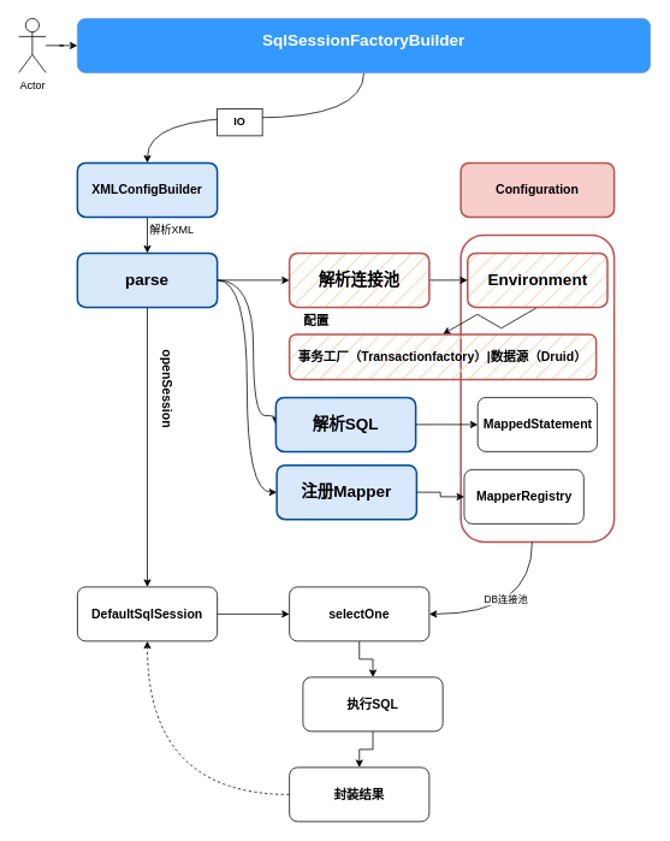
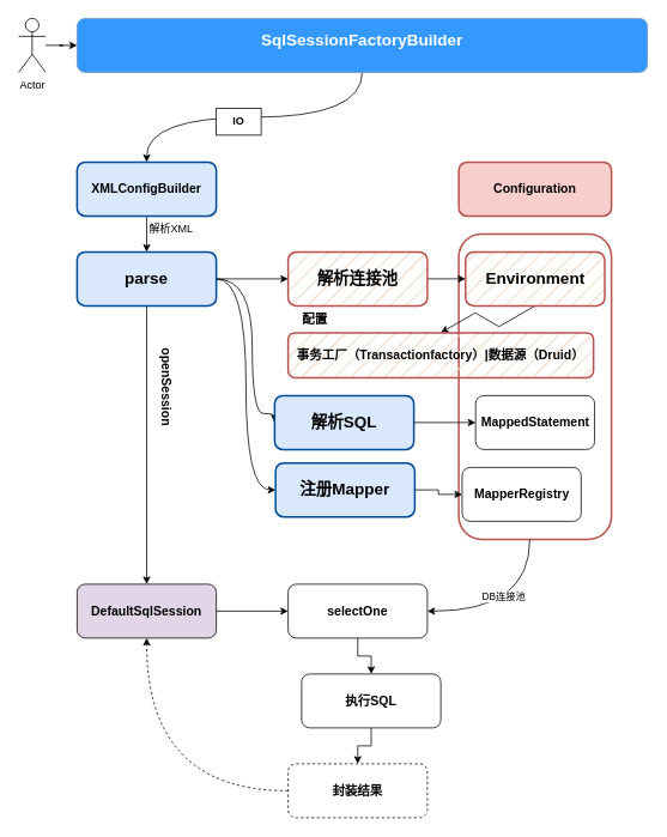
  <mxCell id="0" />
  <mxCell id="1" parent="0" />
  <mxCell id="2" value="" style="edgeStyle=orthogonalEdgeStyle;rounded=0;orthogonalLoop=1;jettySize=auto;html=1;" parent="1" source="3" target="5" edge="1"><mxGeometry relative="1" as="geometry" /></mxCell>
  <mxCell id="3" value="Actor" style="shape=umlActor;verticalLabelPosition=bottom;verticalAlign=top;html=1;outlineConnect=0;" parent="1" vertex="1"><mxGeometry x="20" y="20" width="30" height="60" as="geometry" /></mxCell>
  <mxCell id="4" style="edgeStyle=orthogonalEdgeStyle;rounded=0;orthogonalLoop=1;jettySize=auto;html=1;curved=1;" parent="1" source="5" target="7" edge="1"><mxGeometry relative="1" as="geometry"><mxPoint x="180" y="150" as="targetPoint" /></mxGeometry></mxCell>
  <mxCell id="5" value="&lt;p style=&quot;line-height: 100%;&quot;&gt;&lt;b&gt;&lt;font color=&quot;#ffffff&quot; style=&quot;font-size: 18px;&quot;&gt;SqlSessionFactoryBuilder&lt;/font&gt;&lt;/b&gt;&lt;/p&gt;" style="rounded=1;whiteSpace=wrap;html=1;verticalAlign=top;fillColor=#3399FF;strokeColor=#6c8ebf;align=center;" parent="1" vertex="1"><mxGeometry x="85" y="20" width="635" height="60" as="geometry" /></mxCell>
  <mxCell id="6" value="" style="edgeStyle=orthogonalEdgeStyle;rounded=0;orthogonalLoop=1;jettySize=auto;html=1;" parent="1" source="7" target="13" edge="1"><mxGeometry relative="1" as="geometry" /></mxCell>
  <mxCell id="7" value="&lt;b&gt;&lt;font style=&quot;font-size: 14px;&quot;&gt;XMLConfigBuilder&lt;/font&gt;&lt;/b&gt;" style="rounded=1;whiteSpace=wrap;html=1;fillColor=#dae8fc;strokeColor=#004C99;glass=0;shadow=0;gradientColor=none;strokeWidth=2;" parent="1" vertex="1"><mxGeometry x="85" y="180" width="155" height="60" as="geometry" /></mxCell>
  <mxCell id="8" value="&lt;b&gt;IO&lt;/b&gt;" style="rounded=0;whiteSpace=wrap;html=1;" parent="1" vertex="1"><mxGeometry x="240" y="120" width="50" height="30" as="geometry" /></mxCell>
  <mxCell id="9" value="" style="edgeStyle=orthogonalEdgeStyle;rounded=0;orthogonalLoop=1;jettySize=auto;html=1;curved=1;exitX=1;exitY=0.5;exitDx=0;exitDy=0;entryX=0;entryY=0.5;entryDx=0;entryDy=0;" parent="1" source="13" target="16" edge="1"><mxGeometry relative="1" as="geometry"><Array as="points"><mxPoint x="280" y="310" /><mxPoint x="280" y="460" /><mxPoint x="305" y="460" /></Array></mxGeometry></mxCell>
  <mxCell id="10" style="edgeStyle=orthogonalEdgeStyle;rounded=0;orthogonalLoop=1;jettySize=auto;html=1;exitX=1;exitY=0.5;exitDx=0;exitDy=0;curved=1;entryX=0;entryY=0.5;entryDx=0;entryDy=0;" parent="1" source="13" target="17" edge="1"><mxGeometry relative="1" as="geometry"><mxPoint x="320" y="420" as="targetPoint" /><mxPoint x="200" y="320" as="sourcePoint" /></mxGeometry></mxCell>
  <mxCell id="11" style="edgeStyle=orthogonalEdgeStyle;rounded=0;orthogonalLoop=1;jettySize=auto;html=1;entryX=0.5;entryY=0;entryDx=0;entryDy=0;" parent="1" source="13" edge="1" target="21"><mxGeometry relative="1" as="geometry"><mxPoint x="162.5" y="530" as="targetPoint" /></mxGeometry></mxCell>
  <mxCell id="12" value="" style="edgeStyle=orthogonalEdgeStyle;rounded=0;orthogonalLoop=1;jettySize=auto;html=1;" edge="1" parent="1" source="13" target="33"><mxGeometry relative="1" as="geometry" /></mxCell>
  <mxCell id="13" value="&lt;font style=&quot;font-size: 18px;&quot;&gt;&lt;b&gt;parse&lt;/b&gt;&lt;/font&gt;" style="whiteSpace=wrap;html=1;fillColor=#dae8fc;strokeColor=#004C99;rounded=1;glass=0;shadow=0;gradientColor=none;strokeWidth=2;" parent="1" vertex="1"><mxGeometry x="85" y="280" width="155" height="60" as="geometry" /></mxCell>
  <mxCell id="14" value="解析XML" style="text;html=1;align=center;verticalAlign=middle;whiteSpace=wrap;rounded=0;" parent="1" vertex="1"><mxGeometry x="160" y="240" width="60" height="30" as="geometry" /></mxCell>
  <mxCell id="15" value="&lt;b&gt;&lt;font style=&quot;font-size: 14px;&quot;&gt;Configuration&lt;/font&gt;&lt;/b&gt;" style="rounded=1;whiteSpace=wrap;html=1;fillColor=#f8cecc;strokeColor=#b85450;glass=0;shadow=0;strokeWidth=2;" parent="1" vertex="1"><mxGeometry x="510" y="180" width="170" height="60" as="geometry" /></mxCell>
  <mxCell id="16" value="&lt;font style=&quot;font-size: 18px;&quot;&gt;&lt;b&gt;解析SQL&lt;/b&gt;&lt;/font&gt;" style="whiteSpace=wrap;html=1;fillColor=#dae8fc;strokeColor=#004C99;rounded=1;glass=0;shadow=0;gradientColor=none;strokeWidth=2;" parent="1" vertex="1"><mxGeometry x="305" y="440" width="155" height="60" as="geometry" /></mxCell>
  <mxCell id="17" value="&lt;font style=&quot;font-size: 18px;&quot;&gt;&lt;b&gt;注册Mapper&lt;/b&gt;&lt;/font&gt;" style="whiteSpace=wrap;html=1;fillColor=#dae8fc;strokeColor=#004C99;rounded=1;glass=0;shadow=0;gradientColor=none;strokeWidth=2;" parent="1" vertex="1"><mxGeometry x="306" y="515" width="155" height="60" as="geometry" /></mxCell>
  <mxCell id="18" value="" style="rounded=1;whiteSpace=wrap;html=1;fillColor=none;strokeColor=#b85450;glass=0;shadow=0;strokeWidth=2;" parent="1" vertex="1"><mxGeometry x="510" y="260" width="170" height="340" as="geometry" /></mxCell>
  <mxCell id="19" value="&lt;b&gt;&lt;font style=&quot;font-size: 14px;&quot;&gt;MappedStatement&lt;/font&gt;&lt;/b&gt;" style="rounded=1;whiteSpace=wrap;html=1;" parent="1" vertex="1"><mxGeometry x="528.75" y="440" width="132.5" height="60" as="geometry" /></mxCell>
  <mxCell id="20" value="&lt;b&gt;&lt;font style=&quot;font-size: 14px;&quot;&gt;MapperRegistry&lt;/font&gt;&lt;/b&gt;" style="rounded=1;whiteSpace=wrap;html=1;" parent="1" vertex="1"><mxGeometry x="513.75" y="520" width="132.5" height="60" as="geometry" /></mxCell>
- <mxCell id="21" value="&lt;b&gt;&lt;font style=&quot;font-size: 14px;&quot;&gt;DefaultSqlSession&lt;/font&gt;&lt;/b&gt;" style="rounded=1;whiteSpace=wrap;html=1;" parent="1" vertex="1"><mxGeometry x="85" y="650" width="155" height="60" as="geometry" /></mxCell>
+ <mxCell id="21" value="&lt;b&gt;&lt;font style=&quot;font-size: 14px;&quot;&gt;DefaultSqlSession&lt;/font&gt;&lt;/b&gt;" style="rounded=1;whiteSpace=wrap;html=1;fillColor=#e1d5e7;" parent="1" vertex="1"><mxGeometry x="85" y="650" width="155" height="60" as="geometry" /></mxCell>
  <mxCell id="22" value="" style="edgeStyle=orthogonalEdgeStyle;rounded=0;orthogonalLoop=1;jettySize=auto;html=1;entryX=0;entryY=0.5;entryDx=0;entryDy=0;exitX=1;exitY=0.5;exitDx=0;exitDy=0;" parent="1" target="26" edge="1" source="21"><mxGeometry relative="1" as="geometry"><mxPoint x="225" y="750" as="sourcePoint" /><mxPoint x="305" y="750" as="targetPoint" /></mxGeometry></mxCell>
  <mxCell id="23" style="edgeStyle=orthogonalEdgeStyle;rounded=0;orthogonalLoop=1;jettySize=auto;html=1;entryX=1;entryY=0.5;entryDx=0;entryDy=0;curved=1;exitX=0.465;exitY=1.001;exitDx=0;exitDy=0;exitPerimeter=0;" parent="1" source="18" target="26" edge="1"><mxGeometry relative="1" as="geometry"><mxPoint x="580" y="720" as="targetPoint" /></mxGeometry></mxCell>
  <mxCell id="24" value="DB连接池" style="edgeLabel;html=1;align=center;verticalAlign=middle;resizable=0;points=[];" vertex="1" connectable="0" parent="23"><mxGeometry x="0.123" y="-17" relative="1" as="geometry"><mxPoint as="offset" /></mxGeometry></mxCell>
  <mxCell id="25" value="" style="edgeStyle=orthogonalEdgeStyle;rounded=0;orthogonalLoop=1;jettySize=auto;html=1;" edge="1" parent="1" source="26" target="28"><mxGeometry relative="1" as="geometry" /></mxCell>
  <mxCell id="26" value="&lt;b&gt;&lt;font style=&quot;font-size: 14px;&quot;&gt;selectOne&lt;/font&gt;&lt;/b&gt;" style="rounded=1;whiteSpace=wrap;html=1;" parent="1" vertex="1"><mxGeometry x="320" y="650" width="155" height="60" as="geometry" /></mxCell>
  <mxCell id="27" value="" style="edgeStyle=orthogonalEdgeStyle;rounded=0;orthogonalLoop=1;jettySize=auto;html=1;" edge="1" parent="1" source="28" target="39"><mxGeometry relative="1" as="geometry" /></mxCell>
  <mxCell id="28" value="&lt;b&gt;&lt;font style=&quot;font-size: 14px;&quot;&gt;执行SQL&lt;/font&gt;&lt;/b&gt;" style="rounded=1;whiteSpace=wrap;html=1;" parent="1" vertex="1"><mxGeometry x="335" y="750" width="155" height="60" as="geometry" /></mxCell>
  <mxCell id="29" value="&lt;b&gt;&lt;font style=&quot;font-size: 14px;&quot;&gt;openSession&lt;/font&gt;&lt;/b&gt;" style="text;strokeColor=none;fillColor=none;align=left;verticalAlign=top;spacingLeft=4;spacingRight=4;overflow=hidden;points=[[0,0.5],[1,0.5]];portConstraint=eastwest;rotatable=0;whiteSpace=wrap;html=1;horizontal=1;textDirection=vertical-lr;" parent="1" vertex="1"><mxGeometry x="170" y="380" width="30" height="100" as="geometry" /></mxCell>
  <mxCell id="30" style="edgeStyle=orthogonalEdgeStyle;rounded=0;orthogonalLoop=1;jettySize=auto;html=1;entryX=0;entryY=0.5;entryDx=0;entryDy=0;" parent="1" source="16" target="19" edge="1"><mxGeometry relative="1" as="geometry" /></mxCell>
  <mxCell id="31" style="edgeStyle=orthogonalEdgeStyle;rounded=0;orthogonalLoop=1;jettySize=auto;html=1;entryX=0;entryY=0.5;entryDx=0;entryDy=0;" parent="1" source="17" target="20" edge="1"><mxGeometry relative="1" as="geometry" /></mxCell>
  <mxCell id="32" value="" style="edgeStyle=orthogonalEdgeStyle;rounded=0;orthogonalLoop=1;jettySize=auto;html=1;entryX=0;entryY=0.5;entryDx=0;entryDy=0;" edge="1" parent="1" source="33" target="35"><mxGeometry relative="1" as="geometry" /></mxCell>
  <mxCell id="33" value="&lt;font style=&quot;font-size: 18px;&quot;&gt;&lt;b&gt;解析连接池&lt;/b&gt;&lt;/font&gt;" style="whiteSpace=wrap;html=1;fillColor=#f2dbc7;strokeColor=#b85450;rounded=1;glass=0;shadow=0;strokeWidth=2;fillStyle=hatch;gradientColor=none;" vertex="1" parent="1"><mxGeometry x="320" y="280" width="155" height="60" as="geometry" /></mxCell>
  <mxCell id="34" style="edgeStyle=isometricEdgeStyle;rounded=0;orthogonalLoop=1;jettySize=auto;html=1;entryX=0.5;entryY=0;entryDx=0;entryDy=0;exitX=0.5;exitY=1;exitDx=0;exitDy=0;" edge="1" parent="1" source="35" target="36"><mxGeometry relative="1" as="geometry"><mxPoint x="565.098" y="340" as="sourcePoint" /><mxPoint x="475" y="366" as="targetPoint" /><Array as="points"><mxPoint x="532.06" y="350" /></Array></mxGeometry></mxCell>
  <mxCell id="35" value="&lt;font style=&quot;font-size: 18px;&quot;&gt;&lt;b&gt;Environment&lt;/b&gt;&lt;/font&gt;" style="whiteSpace=wrap;html=1;fillColor=#f2dbc7;strokeColor=#b85450;rounded=1;glass=0;shadow=0;strokeWidth=2;fillStyle=hatch;gradientColor=none;" vertex="1" parent="1"><mxGeometry x="517.5" y="280" width="155" height="60" as="geometry" /></mxCell>
  <mxCell id="36" value="&lt;font size=&quot;1&quot; style=&quot;&quot;&gt;&lt;b style=&quot;font-size: 14px;&quot;&gt;事务工厂（Transactionfactory）|数据源（Druid）&lt;/b&gt;&lt;/font&gt;" style="whiteSpace=wrap;html=1;fillColor=#f2dbc7;strokeColor=#b85450;rounded=1;glass=0;shadow=0;strokeWidth=2;fillStyle=hatch;gradientColor=none;" vertex="1" parent="1"><mxGeometry x="320" y="370" width="340" height="50" as="geometry" /></mxCell>
  <mxCell id="37" value="&lt;font style=&quot;font-size: 14px;&quot;&gt;&lt;b&gt;配置&lt;/b&gt;&lt;/font&gt;" style="text;html=1;align=center;verticalAlign=middle;whiteSpace=wrap;rounded=0;" vertex="1" parent="1"><mxGeometry x="320" y="340" width="60" height="30" as="geometry" /></mxCell>
  <mxCell id="38" style="edgeStyle=orthogonalEdgeStyle;rounded=0;orthogonalLoop=1;jettySize=auto;html=1;entryX=0.5;entryY=1;entryDx=0;entryDy=0;dashed=1;curved=1;" edge="1" parent="1" source="39" target="21"><mxGeometry relative="1" as="geometry" /></mxCell>
- <mxCell id="39" value="&lt;span style=&quot;font-size: 14px;&quot;&gt;&lt;b&gt;封装结果&lt;/b&gt;&lt;/span&gt;" style="rounded=1;whiteSpace=wrap;html=1;" vertex="1" parent="1"><mxGeometry x="320" y="850" width="155" height="60" as="geometry" /></mxCell>
+ <mxCell id="39" value="&lt;span style=&quot;font-size: 14px;&quot;&gt;&lt;b&gt;封装结果&lt;/b&gt;&lt;/span&gt;" style="rounded=1;whiteSpace=wrap;html=1;dashed=1;" vertex="1" parent="1"><mxGeometry x="320" y="850" width="155" height="60" as="geometry" /></mxCell>
